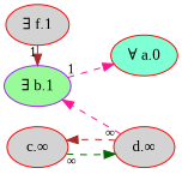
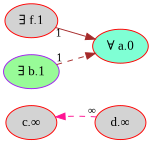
  digraph {
    fontname="Liberation Serif"
    rankdir=LR
    node [color=red fillcolor=lightgrey fontname="Liberation Serif" fontsize=14 style=filled]
    edge [color=brown dir=forward fontname="Liberation Serif" fontsize=12 labeldistance=1.5 style=dashed taillabel=1]
    n1 [fillcolor=aquamarine label="∀ a.0"]
    n2 [label="∃ f.1"]
    n3 [color=purple fillcolor=palegreen label="∃ b.1"]
    n4 [label="c.∞"]
    n5 [label="d.∞"]
    subgraph sub_1 {
      rank=max
      n1
    }
    subgraph sub_2 {
      rank=min
      n2
      n3
    }
-   n2 -> n3 [style=solid]
-   n3 -> n1 [color=deeppink]
-   n4 -> n5 [color=darkgreen taillabel="∞"]
-   n5 -> n3 [color=deeppink constraint=false taillabel=""]
-   n5 -> n4 [taillabel="∞"]
+   n2 -> n1 [style=solid]
+   n3 -> n1
+   n5 -> n4 [color=deeppink taillabel="∞"]
  }
